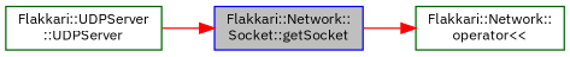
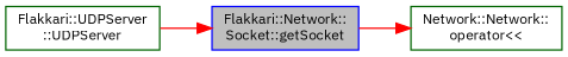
  digraph {
    fontname="IBM Plex Sans"
    rankdir=RL
    node [color=darkgreen fillcolor=white fontname="IBM Plex Sans" fontsize=10 shape=record style=filled]
    edge [color=red dir=back fontname="IBM Plex Sans" fontsize=10 labelfontname=Helvetica labelfontsize=10 style=solid]
    n1 [color=blue fillcolor=grey75 fontcolor=black height=0.2 label="Flakkari::Network::\lSocket::getSocket" width=0.4]
    n2 [height=0.2 label="Flakkari::UDPServer\l::UDPServer" width=0.4]
-   n3 [height=0.2 label="Flakkari::Network::\loperator\<\<" width=0.4]
+   n3 [height=0.2 label="Network::Network::\loperator\<\<" width=0.4]
    n1 -> n2
    n3 -> n1
  }
